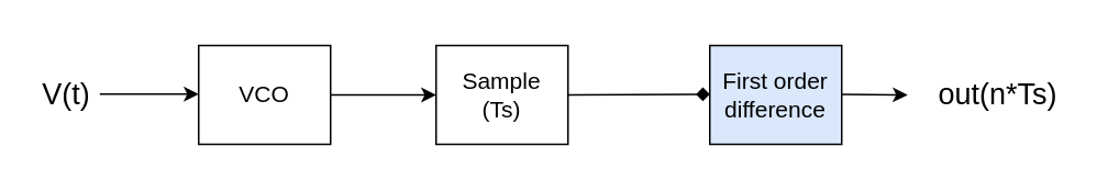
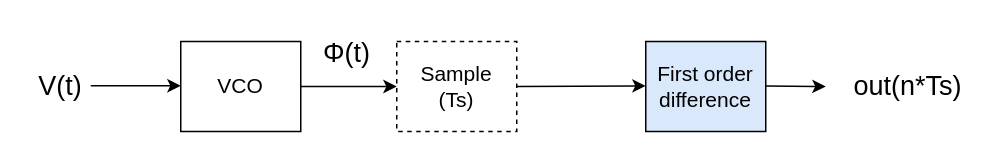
  <mxCell id="0" />
  <mxCell id="1" parent="0" />
  <mxCell id="2" value="&lt;font style=&quot;font-size: 14px;&quot;&gt;VCO&lt;/font&gt;" style="rounded=0;whiteSpace=wrap;html=1;" vertex="1" parent="1"><mxGeometry x="120" y="27" width="80" height="60" as="geometry" /></mxCell>
  <mxCell id="3" value="" style="endArrow=classic;html=1;rounded=0;" edge="1" parent="1"><mxGeometry width="50" height="50" relative="1" as="geometry"><mxPoint x="60" y="56.5" as="sourcePoint" /><mxPoint x="120" y="56.5" as="targetPoint" /></mxGeometry></mxCell>
  <mxCell id="4" value="&lt;font style=&quot;font-size: 18px;&quot;&gt;V(t)&lt;/font&gt;" style="text;html=1;align=center;verticalAlign=middle;whiteSpace=wrap;rounded=0;" vertex="1" parent="1"><mxGeometry x="20" y="42" width="40" height="30" as="geometry" /></mxCell>
- <mxCell id="5" value="&lt;font style=&quot;font-size: 14px;&quot;&gt;Sample&lt;/font&gt;&lt;div&gt;&lt;font style=&quot;font-size: 14px;&quot;&gt;(Ts)&lt;/font&gt;&lt;/div&gt;" style="rounded=0;whiteSpace=wrap;html=1;" vertex="1" parent="1"><mxGeometry x="264" y="27" width="80" height="60" as="geometry" /></mxCell>
+ <mxCell id="5" value="&lt;font style=&quot;font-size: 14px;&quot;&gt;Sample&lt;/font&gt;&lt;div&gt;&lt;font style=&quot;font-size: 14px;&quot;&gt;(Ts)&lt;/font&gt;&lt;/div&gt;" style="rounded=0;whiteSpace=wrap;html=1;dashed=1;" vertex="1" parent="1"><mxGeometry x="264" y="27" width="80" height="60" as="geometry" /></mxCell>
  <mxCell id="6" value="" style="endArrow=classic;html=1;rounded=0;exitX=1;exitY=0.5;exitDx=0;exitDy=0;entryX=0;entryY=0.5;entryDx=0;entryDy=0;" edge="1" parent="1" source="2" target="5"><mxGeometry width="50" height="50" relative="1" as="geometry"><mxPoint x="320" y="37" as="sourcePoint" /><mxPoint x="370" y="-13" as="targetPoint" /></mxGeometry></mxCell>
+ <mxCell id="7" value="&lt;font style=&quot;font-size: 18px;&quot;&gt;Φ(t)&lt;/font&gt;" style="text;html=1;align=center;verticalAlign=middle;whiteSpace=wrap;rounded=0;" vertex="1" parent="1"><mxGeometry x="211" y="20" width="40" height="30" as="geometry" /></mxCell>
  <mxCell id="8" value="&lt;span style=&quot;font-size: 14px;&quot;&gt;First order difference&lt;/span&gt;" style="rounded=0;whiteSpace=wrap;html=1;fillColor=#dae8fc;" vertex="1" parent="1"><mxGeometry x="430" y="27" width="80" height="60" as="geometry" /></mxCell>
- <mxCell id="9" value="" style="endArrow=diamond;html=1;rounded=0;entryX=0;entryY=0.493;entryDx=0;entryDy=0;exitX=1;exitY=0.5;exitDx=0;exitDy=0;entryPerimeter=0;" edge="1" parent="1" source="5" target="8"><mxGeometry width="50" height="50" relative="1" as="geometry"><mxPoint x="350" y="57" as="sourcePoint" /><mxPoint x="400" y="56.58" as="targetPoint" /></mxGeometry></mxCell>
+ <mxCell id="9" value="" style="endArrow=classic;html=1;rounded=0;entryX=0;entryY=0.493;entryDx=0;entryDy=0;exitX=1;exitY=0.5;exitDx=0;exitDy=0;entryPerimeter=0;" edge="1" parent="1" source="5" target="8"><mxGeometry width="50" height="50" relative="1" as="geometry"><mxPoint x="350" y="57" as="sourcePoint" /><mxPoint x="400" y="56.58" as="targetPoint" /></mxGeometry></mxCell>
  <mxCell id="10" value="" style="endArrow=classic;html=1;rounded=0;exitX=1;exitY=0.5;exitDx=0;exitDy=0;" edge="1" parent="1"><mxGeometry width="50" height="50" relative="1" as="geometry"><mxPoint x="510" y="56.66" as="sourcePoint" /><mxPoint x="550" y="57" as="targetPoint" /></mxGeometry></mxCell>
  <mxCell id="11" value="&lt;font style=&quot;font-size: 18px;&quot;&gt;out(n*Ts)&lt;/font&gt;" style="text;html=1;align=center;verticalAlign=middle;whiteSpace=wrap;rounded=0;" vertex="1" parent="1"><mxGeometry x="560" y="42" width="90" height="30" as="geometry" /></mxCell>
